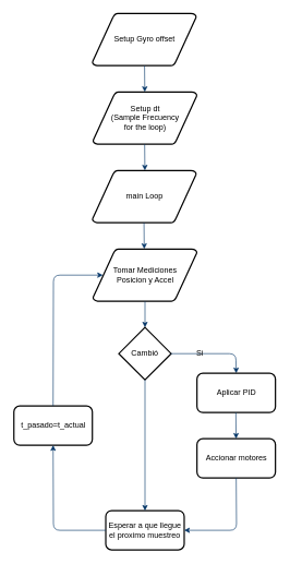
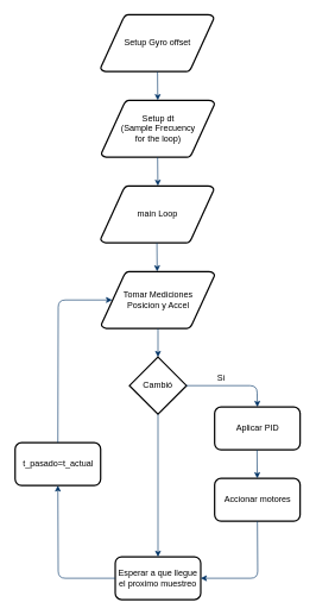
  <mxCell id="0" />
  <mxCell id="1" parent="0" />
  <mxCell id="2" value="Setup Gyro offset" style="shape=mxgraph.flowchart.data;strokeWidth=2;gradientColor=none;gradientDirection=north;fontStyle=0;html=1;" parent="1" vertex="1"><mxGeometry x="140.5" y="20" width="159" height="80" as="geometry" /></mxCell>
  <mxCell id="3" value="Setup dt&lt;br&gt;(Sample Frecuency&lt;br&gt;for the loop)" style="shape=mxgraph.flowchart.data;strokeWidth=2;gradientColor=none;gradientDirection=north;fontStyle=0;html=1;" parent="1" vertex="1"><mxGeometry x="141.5" y="140" width="159" height="80" as="geometry" /></mxCell>
  <mxCell id="4" style="fontStyle=1;strokeColor=#003366;strokeWidth=1;html=1;" parent="1" source="2" target="3" edge="1"><mxGeometry relative="1" as="geometry" /></mxCell>
  <mxCell id="5" style="fontStyle=1;strokeColor=#003366;strokeWidth=1;html=1;" edge="1" parent="1"><mxGeometry relative="1" as="geometry"><mxPoint x="220.503" y="220" as="sourcePoint" /><mxPoint x="220.837" y="260" as="targetPoint" /></mxGeometry></mxCell>
  <mxCell id="6" value="main Loop" style="shape=mxgraph.flowchart.data;strokeWidth=2;gradientColor=none;gradientDirection=north;fontStyle=0;html=1;" vertex="1" parent="1"><mxGeometry x="140.5" y="260" width="159" height="80" as="geometry" /></mxCell>
  <mxCell id="7" style="fontStyle=1;strokeColor=#003366;strokeWidth=1;html=1;" edge="1" parent="1"><mxGeometry relative="1" as="geometry"><mxPoint x="219.503" y="340" as="sourcePoint" /><mxPoint x="219.837" y="380" as="targetPoint" /></mxGeometry></mxCell>
  <mxCell id="8" value="&lt;div&gt;Tomar Mediciones&lt;/div&gt;&lt;div&gt;Posicion y Accel&lt;br&gt;&lt;/div&gt;" style="shape=mxgraph.flowchart.data;strokeWidth=2;gradientColor=none;gradientDirection=north;fontStyle=0;html=1;" vertex="1" parent="1"><mxGeometry x="141.5" y="380" width="159" height="80" as="geometry" /></mxCell>
  <mxCell id="9" style="fontStyle=1;strokeColor=#003366;strokeWidth=1;html=1;exitX=0.5;exitY=1;exitDx=0;exitDy=0;exitPerimeter=0;entryX=0.5;entryY=0;entryDx=0;entryDy=0;" edge="1" parent="1" source="8" target="10"><mxGeometry relative="1" as="geometry"><mxPoint x="260" y="480" as="sourcePoint" /><mxPoint x="220.837" y="500" as="targetPoint" /></mxGeometry></mxCell>
  <mxCell id="10" value="Cambió" style="rhombus;whiteSpace=wrap;html=1;strokeColor=default;strokeWidth=2;fontFamily=Helvetica;fontSize=12;fontColor=default;fillColor=default;gradientColor=none;gradientDirection=north;" vertex="1" parent="1"><mxGeometry x="181" y="500" width="80" height="80" as="geometry" /></mxCell>
  <mxCell id="11" style="fontStyle=1;strokeColor=#003366;strokeWidth=1;html=1;entryX=0.5;entryY=0;entryDx=0;entryDy=0;" edge="1" parent="1" target="13"><mxGeometry relative="1" as="geometry"><mxPoint x="260.003" y="540" as="sourcePoint" /><mxPoint x="370" y="540" as="targetPoint" /><Array as="points"><mxPoint x="360" y="540" /></Array></mxGeometry></mxCell>
- <mxCell id="12" value="Si" style="text;html=1;strokeColor=none;fillColor=none;align=center;verticalAlign=middle;whiteSpace=wrap;rounded=0;strokeWidth=2;fontFamily=Helvetica;fontSize=12;fontColor=default;" vertex="1" parent="1"><mxGeometry x="275" y="525" width="60" height="30" as="geometry" /></mxCell>
+ <mxCell id="12" value="Si" style="text;html=1;strokeColor=none;fillColor=none;align=center;verticalAlign=middle;whiteSpace=wrap;rounded=0;strokeWidth=2;fontFamily=Helvetica;fontSize=12;fontColor=default;" vertex="1" parent="1"><mxGeometry x="280" y="515" width="60" height="30" as="geometry" /></mxCell>
  <mxCell id="13" value="Aplicar PID" style="rounded=1;whiteSpace=wrap;html=1;strokeColor=default;strokeWidth=2;fontFamily=Helvetica;fontSize=12;fontColor=default;fillColor=default;gradientColor=none;gradientDirection=north;" vertex="1" parent="1"><mxGeometry x="300.5" y="570" width="120" height="60" as="geometry" /></mxCell>
  <mxCell id="14" value="Accionar motores" style="rounded=1;whiteSpace=wrap;html=1;strokeColor=default;strokeWidth=2;fontFamily=Helvetica;fontSize=12;fontColor=default;fillColor=default;gradientColor=none;gradientDirection=north;" vertex="1" parent="1"><mxGeometry x="300.5" y="670" width="120" height="60" as="geometry" /></mxCell>
  <mxCell id="15" style="fontStyle=1;strokeColor=#003366;strokeWidth=1;html=1;" edge="1" parent="1"><mxGeometry relative="1" as="geometry"><mxPoint x="360.003" y="630" as="sourcePoint" /><mxPoint x="360.337" y="670" as="targetPoint" /></mxGeometry></mxCell>
  <mxCell id="16" value="Esperar a que llegue el proximo muestreo" style="rounded=1;whiteSpace=wrap;html=1;strokeColor=default;strokeWidth=2;fontFamily=Helvetica;fontSize=12;fontColor=default;fillColor=default;gradientColor=none;gradientDirection=north;" vertex="1" parent="1"><mxGeometry x="161" y="780" width="120" height="60" as="geometry" /></mxCell>
  <mxCell id="17" style="fontStyle=1;strokeColor=#003366;strokeWidth=1;html=1;exitX=0.5;exitY=1;exitDx=0;exitDy=0;entryX=1;entryY=0.5;entryDx=0;entryDy=0;" edge="1" parent="1" source="14" target="16"><mxGeometry relative="1" as="geometry"><mxPoint x="360.003" y="740" as="sourcePoint" /><mxPoint x="360.337" y="780" as="targetPoint" /><Array as="points"><mxPoint x="361" y="810" /></Array></mxGeometry></mxCell>
  <mxCell id="18" style="fontStyle=1;strokeColor=#003366;strokeWidth=1;html=1;exitX=0.5;exitY=1;exitDx=0;exitDy=0;entryX=0.5;entryY=0;entryDx=0;entryDy=0;" edge="1" parent="1" source="10" target="16"><mxGeometry relative="1" as="geometry"><mxPoint x="250.503" y="490" as="sourcePoint" /><mxPoint x="250.837" y="530" as="targetPoint" /></mxGeometry></mxCell>
  <mxCell id="19" value="t_pasado=t_actual" style="rounded=1;whiteSpace=wrap;html=1;strokeColor=default;strokeWidth=2;fontFamily=Helvetica;fontSize=12;fontColor=default;fillColor=default;gradientColor=none;gradientDirection=north;" vertex="1" parent="1"><mxGeometry x="20.5" y="620" width="120" height="60" as="geometry" /></mxCell>
  <mxCell id="20" style="fontStyle=1;strokeColor=#003366;strokeWidth=1;html=1;exitX=0;exitY=0.5;exitDx=0;exitDy=0;entryX=0.5;entryY=1;entryDx=0;entryDy=0;" edge="1" parent="1" source="16" target="19"><mxGeometry relative="1" as="geometry"><mxPoint x="260.503" y="500" as="sourcePoint" /><mxPoint x="260.837" y="540" as="targetPoint" /><Array as="points"><mxPoint x="81" y="810" /></Array></mxGeometry></mxCell>
  <mxCell id="21" style="fontStyle=1;strokeColor=#003366;strokeWidth=1;html=1;exitX=0.5;exitY=0;exitDx=0;exitDy=0;entryX=0.095;entryY=0.5;entryDx=0;entryDy=0;entryPerimeter=0;" edge="1" parent="1" source="19" target="8"><mxGeometry relative="1" as="geometry"><mxPoint x="270.503" y="510" as="sourcePoint" /><mxPoint x="270.837" y="550" as="targetPoint" /><Array as="points"><mxPoint x="81" y="420" /></Array></mxGeometry></mxCell>
